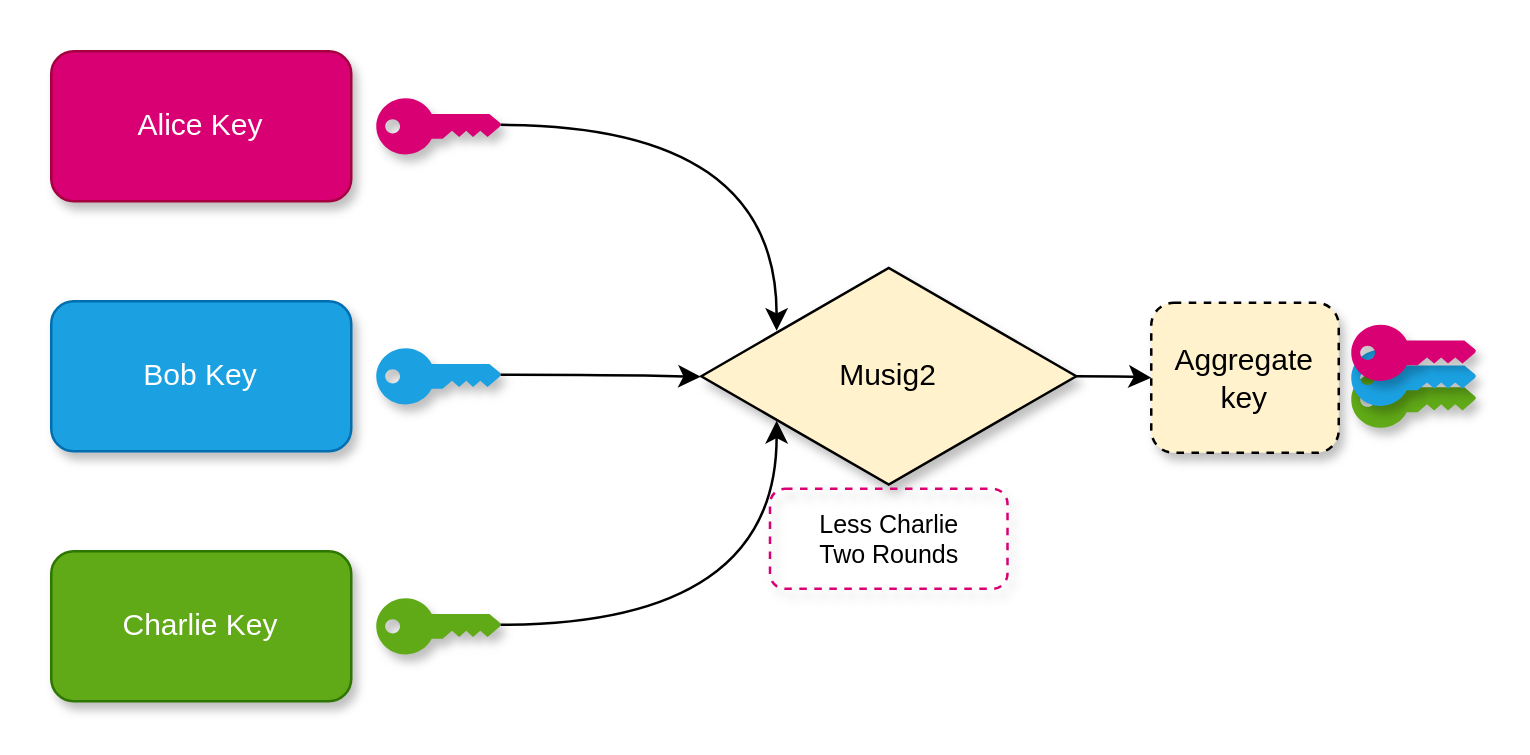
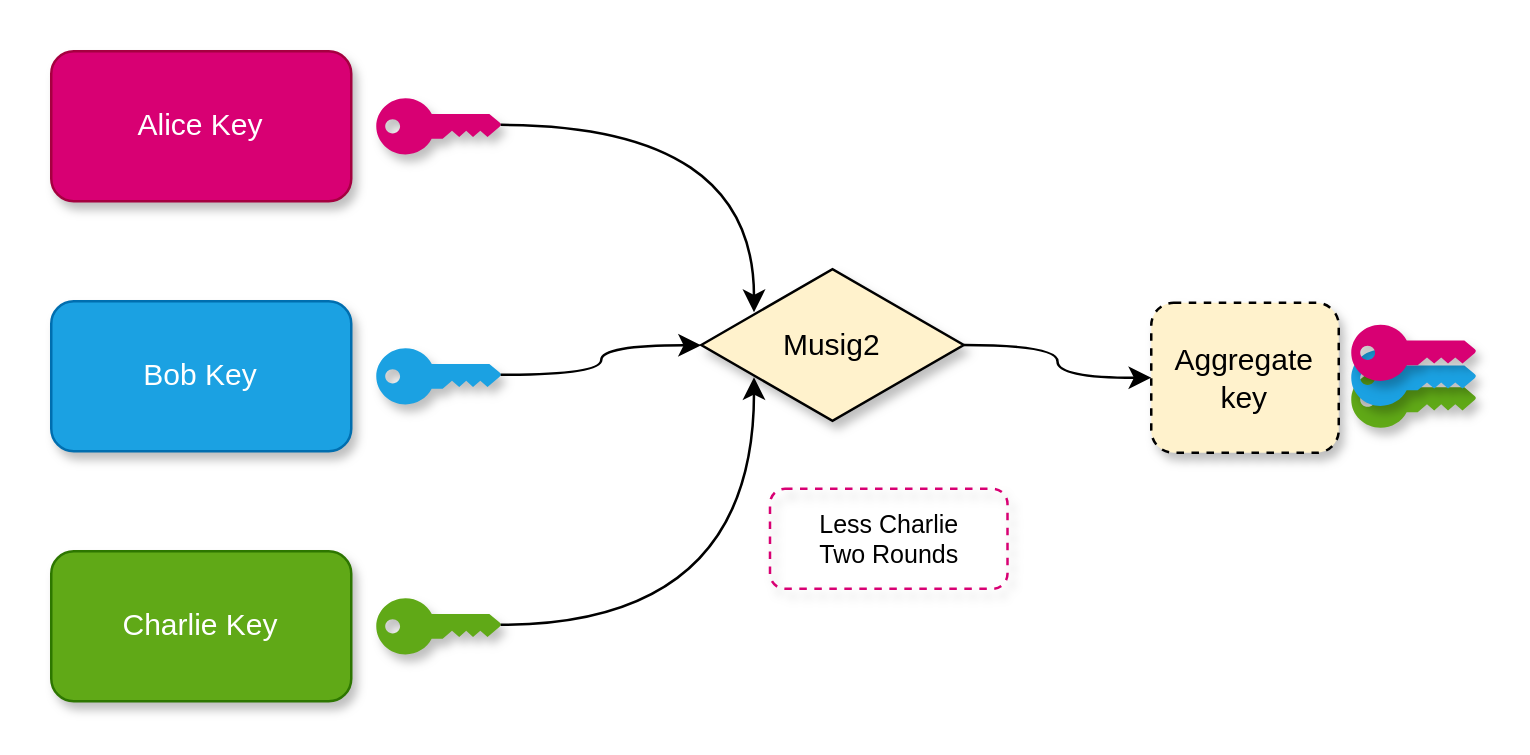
  <mxCell id="0" />
  <mxCell id="1" parent="0" />
  <mxCell id="2" value="Alice Key" style="rounded=1;whiteSpace=wrap;html=1;fillColor=#d80073;strokeColor=#A50040;glass=0;shadow=1;fontColor=#ffffff;" vertex="1" parent="1"><mxGeometry x="20" y="20" width="120" height="60" as="geometry" /></mxCell>
  <mxCell id="3" value="Bob Key" style="rounded=1;whiteSpace=wrap;html=1;fillColor=#1ba1e2;strokeColor=#006EAF;glass=0;shadow=1;fontColor=#ffffff;" vertex="1" parent="1"><mxGeometry x="20" y="120" width="120" height="60" as="geometry" /></mxCell>
  <mxCell id="4" value="Charlie Key" style="rounded=1;whiteSpace=wrap;html=1;fillColor=#60a917;strokeColor=#2D7600;glass=0;shadow=1;fontColor=#ffffff;" vertex="1" parent="1"><mxGeometry x="20" y="220" width="120" height="60" as="geometry" /></mxCell>
  <mxCell id="5" value="" style="points=[[0,0.5,0],[0.24,0,0],[0.5,0.28,0],[0.995,0.475,0],[0.5,0.72,0],[0.24,1,0]];verticalLabelPosition=bottom;html=1;verticalAlign=top;aspect=fixed;align=center;pointerEvents=1;shape=mxgraph.cisco19.key;strokeColor=#A50040;rounded=1;shadow=1;glass=0;fillColor=#d80073;fontColor=#ffffff;" vertex="1" parent="1"><mxGeometry x="150" y="38.75" width="50" height="22.5" as="geometry" /></mxCell>
  <mxCell id="6" value="" style="points=[[0,0.5,0],[0.24,0,0],[0.5,0.28,0],[0.995,0.475,0],[0.5,0.72,0],[0.24,1,0]];verticalLabelPosition=bottom;html=1;verticalAlign=top;aspect=fixed;align=center;pointerEvents=1;shape=mxgraph.cisco19.key;strokeColor=#006EAF;rounded=1;shadow=1;glass=0;fillColor=#1ba1e2;fontColor=#ffffff;" vertex="1" parent="1"><mxGeometry x="150" y="138.75" width="50" height="22.5" as="geometry" /></mxCell>
  <mxCell id="7" value="" style="points=[[0,0.5,0],[0.24,0,0],[0.5,0.28,0],[0.995,0.475,0],[0.5,0.72,0],[0.24,1,0]];verticalLabelPosition=bottom;html=1;verticalAlign=top;aspect=fixed;align=center;pointerEvents=1;shape=mxgraph.cisco19.key;strokeColor=#2D7600;rounded=1;shadow=1;glass=0;fillColor=#60a917;fontColor=#ffffff;" vertex="1" parent="1"><mxGeometry x="150" y="238.75" width="50" height="22.5" as="geometry" /></mxCell>
  <mxCell id="8" value="" style="edgeStyle=orthogonalEdgeStyle;curved=1;rounded=0;orthogonalLoop=1;jettySize=auto;html=1;" edge="1" parent="1" source="9" target="13"><mxGeometry relative="1" as="geometry" /></mxCell>
- <mxCell id="9" value="Musig2" style="html=1;whiteSpace=wrap;aspect=fixed;shape=isoRectangle;rounded=1;shadow=1;glass=0;fillColor=#FFF2CC;" vertex="1" parent="1"><mxGeometry x="280" y="105" width="150" height="90" as="geometry" /></mxCell>
+ <mxCell id="9" value="Musig2" style="html=1;whiteSpace=wrap;aspect=fixed;shape=isoRectangle;rounded=1;shadow=1;glass=0;fillColor=#FFF2CC;" vertex="1" parent="1"><mxGeometry x="280" y="105" width="105" height="65" as="geometry" /></mxCell>
  <mxCell id="10" value="" style="edgeStyle=orthogonalEdgeStyle;elbow=horizontal;endArrow=classic;html=1;exitX=0.995;exitY=0.475;exitDx=0;exitDy=0;exitPerimeter=0;entryX=0.201;entryY=0.298;entryDx=0;entryDy=0;entryPerimeter=0;curved=1;" edge="1" parent="1" source="5" target="9"><mxGeometry width="50" height="50" relative="1" as="geometry"><mxPoint x="310" y="180" as="sourcePoint" /><mxPoint x="360" y="130" as="targetPoint" /></mxGeometry></mxCell>
  <mxCell id="11" value="" style="edgeStyle=orthogonalEdgeStyle;elbow=horizontal;endArrow=classic;html=1;exitX=0.995;exitY=0.475;exitDx=0;exitDy=0;exitPerimeter=0;entryX=0.201;entryY=0.698;entryDx=0;entryDy=0;entryPerimeter=0;curved=1;" edge="1" parent="1" source="7" target="9"><mxGeometry width="50" height="50" relative="1" as="geometry"><mxPoint x="209.75" y="59.438" as="sourcePoint" /><mxPoint x="440.15" y="141.82" as="targetPoint" /></mxGeometry></mxCell>
  <mxCell id="12" value="" style="edgeStyle=orthogonalEdgeStyle;elbow=horizontal;endArrow=classic;html=1;exitX=0.995;exitY=0.475;exitDx=0;exitDy=0;exitPerimeter=0;entryX=-0.001;entryY=0.502;entryDx=0;entryDy=0;entryPerimeter=0;curved=1;" edge="1" parent="1" source="6" target="9"><mxGeometry width="50" height="50" relative="1" as="geometry"><mxPoint x="209.75" y="259.438" as="sourcePoint" /><mxPoint x="440.15" y="177.82" as="targetPoint" /></mxGeometry></mxCell>
  <mxCell id="13" value="Aggregate key" style="whiteSpace=wrap;html=1;rounded=1;shadow=1;fillColor=#FFF2CC;glass=0;dashed=1;" vertex="1" parent="1"><mxGeometry x="460" y="120.62" width="75" height="60" as="geometry" /></mxCell>
  <mxCell id="14" value="" style="points=[[0,0.5,0],[0.24,0,0],[0.5,0.28,0],[0.995,0.475,0],[0.5,0.72,0],[0.24,1,0]];verticalLabelPosition=bottom;html=1;verticalAlign=top;aspect=fixed;align=center;pointerEvents=1;shape=mxgraph.cisco19.key;strokeColor=#2D7600;rounded=1;shadow=1;glass=0;fillColor=#60a917;fontColor=#ffffff;" vertex="1" parent="1"><mxGeometry x="540" y="148.12" width="50" height="22.5" as="geometry" /></mxCell>
  <mxCell id="15" value="" style="points=[[0,0.5,0],[0.24,0,0],[0.5,0.28,0],[0.995,0.475,0],[0.5,0.72,0],[0.24,1,0]];verticalLabelPosition=bottom;html=1;verticalAlign=top;aspect=fixed;align=center;pointerEvents=1;shape=mxgraph.cisco19.key;strokeColor=#006EAF;rounded=1;shadow=1;glass=0;fillColor=#1ba1e2;fontColor=#ffffff;" vertex="1" parent="1"><mxGeometry x="540" y="139.37" width="50" height="22.5" as="geometry" /></mxCell>
  <mxCell id="16" value="" style="points=[[0,0.5,0],[0.24,0,0],[0.5,0.28,0],[0.995,0.475,0],[0.5,0.72,0],[0.24,1,0]];verticalLabelPosition=bottom;html=1;verticalAlign=top;aspect=fixed;align=center;pointerEvents=1;shape=mxgraph.cisco19.key;strokeColor=#A50040;rounded=1;shadow=1;glass=0;fillColor=#d80073;fontColor=#ffffff;" vertex="1" parent="1"><mxGeometry x="540" y="129.37" width="50" height="22.5" as="geometry" /></mxCell>
  <mxCell id="17" value="Less Charlie&lt;br&gt;&lt;span style=&quot;font-size: 10px&quot;&gt;Two Rounds&lt;/span&gt;" style="text;fillColor=none;html=1;fontSize=10;fontStyle=0;verticalAlign=middle;align=center;rounded=1;shadow=1;glass=0;dashed=1;strokeColor=#D80073;" vertex="1" parent="1"><mxGeometry x="307.5" y="195" width="95" height="40" as="geometry" /></mxCell>
